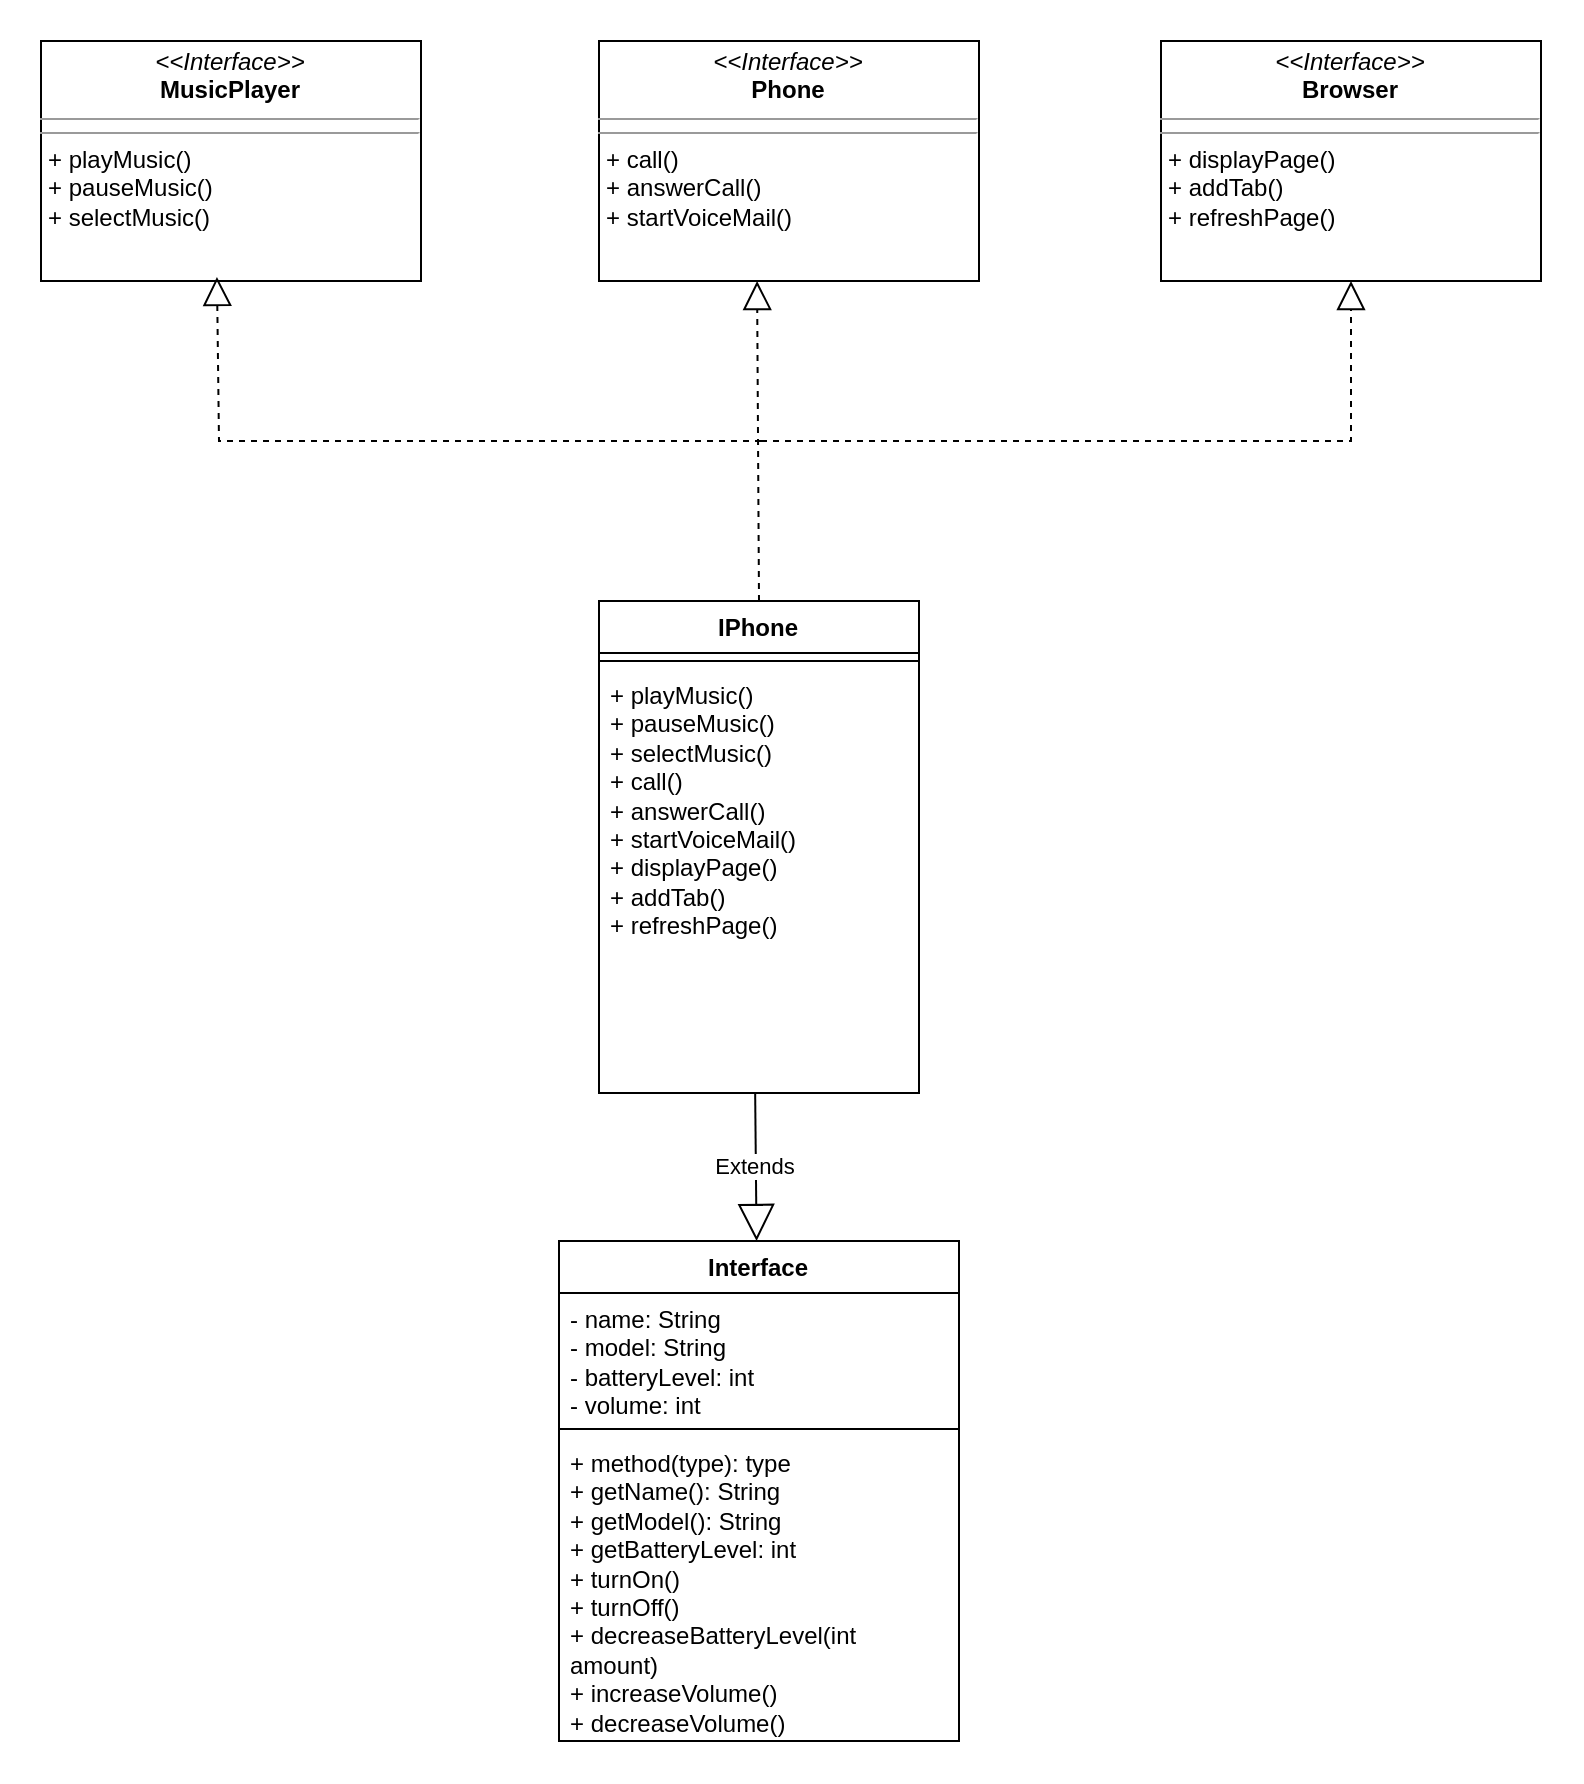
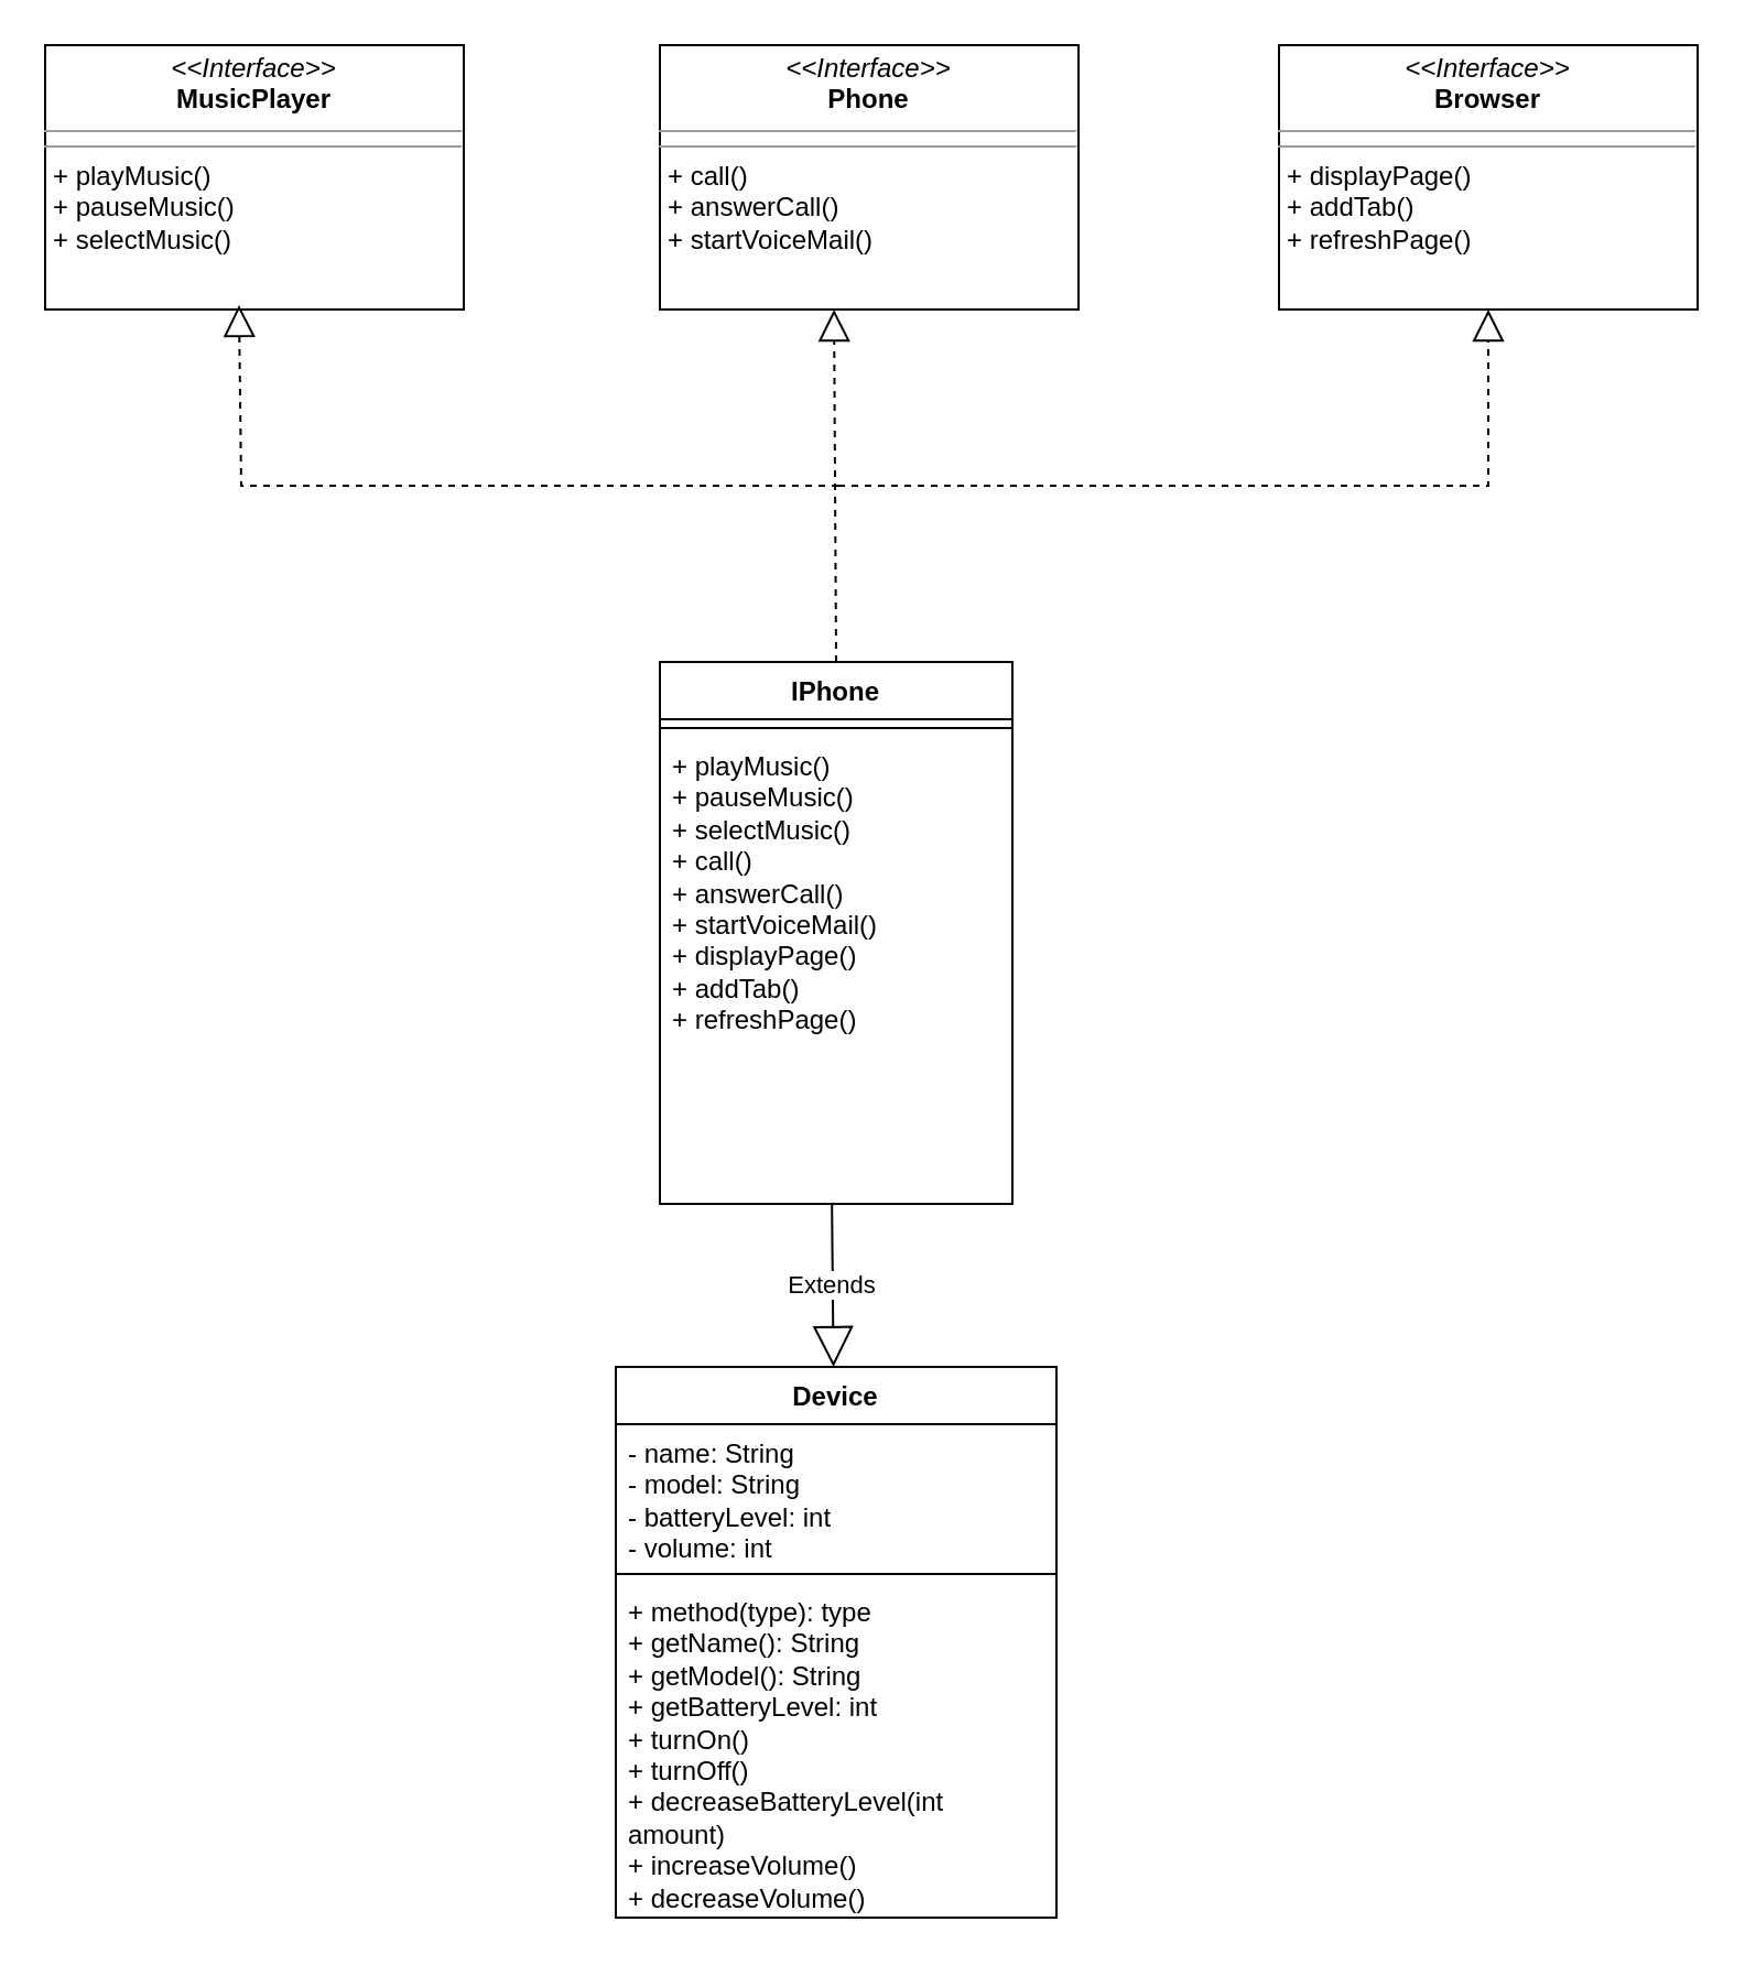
  <mxCell id="0" />
  <mxCell id="1" parent="0" />
  <mxCell id="2" value="&lt;p style=&quot;margin:0px;margin-top:4px;text-align:center;&quot;&gt;&lt;i&gt;&amp;lt;&amp;lt;Interface&amp;gt;&amp;gt;&lt;/i&gt;&lt;br&gt;&lt;b&gt;MusicPlayer&lt;/b&gt;&lt;/p&gt;&lt;hr size=&quot;1&quot;&gt;&lt;hr size=&quot;1&quot;&gt;&lt;p style=&quot;margin:0px;margin-left:4px;&quot;&gt;+ playMusic()&lt;/p&gt;&lt;p style=&quot;margin:0px;margin-left:4px;&quot;&gt;+ pauseMusic()&lt;/p&gt;&lt;p style=&quot;margin:0px;margin-left:4px;&quot;&gt;+ selectMusic()&lt;br&gt;&lt;/p&gt;" style="verticalAlign=top;align=left;overflow=fill;fontSize=12;fontFamily=Helvetica;html=1;whiteSpace=wrap;" vertex="1" parent="1"><mxGeometry x="20" y="20" width="190" height="120" as="geometry" /></mxCell>
  <mxCell id="3" value="&lt;p style=&quot;margin:0px;margin-top:4px;text-align:center;&quot;&gt;&lt;i&gt;&amp;lt;&amp;lt;Interface&amp;gt;&amp;gt;&lt;/i&gt;&lt;br&gt;&lt;b&gt;Phone&lt;/b&gt;&lt;br&gt;&lt;/p&gt;&lt;hr size=&quot;1&quot;&gt;&lt;hr size=&quot;1&quot;&gt;&lt;p style=&quot;margin:0px;margin-left:4px;&quot;&gt;+ call()&lt;/p&gt;&lt;p style=&quot;margin:0px;margin-left:4px;&quot;&gt;+ answerCall()&lt;/p&gt;&lt;p style=&quot;margin:0px;margin-left:4px;&quot;&gt;+ startVoiceMail()&lt;br&gt;&lt;/p&gt;" style="verticalAlign=top;align=left;overflow=fill;fontSize=12;fontFamily=Helvetica;html=1;whiteSpace=wrap;" vertex="1" parent="1"><mxGeometry x="299" y="20" width="190" height="120" as="geometry" /></mxCell>
  <mxCell id="4" value="&lt;p style=&quot;margin:0px;margin-top:4px;text-align:center;&quot;&gt;&lt;i&gt;&amp;lt;&amp;lt;Interface&amp;gt;&amp;gt;&lt;/i&gt;&lt;br&gt;&lt;b&gt;Browser&lt;/b&gt;&lt;br&gt;&lt;/p&gt;&lt;hr size=&quot;1&quot;&gt;&lt;hr size=&quot;1&quot;&gt;&lt;p style=&quot;margin:0px;margin-left:4px;&quot;&gt;+ displayPage()&lt;/p&gt;&lt;p style=&quot;margin:0px;margin-left:4px;&quot;&gt;+ addTab()&lt;/p&gt;&lt;p style=&quot;margin:0px;margin-left:4px;&quot;&gt;+ refreshPage()&lt;br&gt;&lt;/p&gt;" style="verticalAlign=top;align=left;overflow=fill;fontSize=12;fontFamily=Helvetica;html=1;whiteSpace=wrap;" vertex="1" parent="1"><mxGeometry x="580" y="20" width="190" height="120" as="geometry" /></mxCell>
  <mxCell id="5" value="" style="endArrow=block;dashed=1;endFill=0;endSize=12;html=1;rounded=0;exitX=0.5;exitY=0;exitDx=0;exitDy=0;entryX=0.416;entryY=1;entryDx=0;entryDy=0;entryPerimeter=0;" edge="1" parent="1" target="3"><mxGeometry width="160" relative="1" as="geometry"><mxPoint x="379" y="300" as="sourcePoint" /><mxPoint x="470" y="220" as="targetPoint" /></mxGeometry></mxCell>
  <mxCell id="6" value="" style="endArrow=block;dashed=1;endFill=0;endSize=12;html=1;rounded=0;entryX=0.5;entryY=1;entryDx=0;entryDy=0;" edge="1" parent="1" target="4"><mxGeometry width="160" relative="1" as="geometry"><mxPoint x="380" y="220" as="sourcePoint" /><mxPoint x="470" y="220" as="targetPoint" /><Array as="points"><mxPoint x="675" y="220" /></Array></mxGeometry></mxCell>
  <mxCell id="7" value="" style="endArrow=block;dashed=1;endFill=0;endSize=12;html=1;rounded=0;entryX=0.463;entryY=0.983;entryDx=0;entryDy=0;entryPerimeter=0;" edge="1" parent="1" target="2"><mxGeometry width="160" relative="1" as="geometry"><mxPoint x="380" y="220" as="sourcePoint" /><mxPoint x="108.92" y="160" as="targetPoint" /><Array as="points"><mxPoint x="109" y="220" /></Array></mxGeometry></mxCell>
  <mxCell id="8" value="IPhone" style="swimlane;fontStyle=1;align=center;verticalAlign=top;childLayout=stackLayout;horizontal=1;startSize=26;horizontalStack=0;resizeParent=1;resizeParentMax=0;resizeLast=0;collapsible=1;marginBottom=0;whiteSpace=wrap;html=1;" vertex="1" parent="1"><mxGeometry x="299" y="300" width="160" height="246" as="geometry" /></mxCell>
  <mxCell id="9" value="" style="line;strokeWidth=1;fillColor=none;align=left;verticalAlign=middle;spacingTop=-1;spacingLeft=3;spacingRight=3;rotatable=0;labelPosition=right;points=[];portConstraint=eastwest;strokeColor=inherit;" vertex="1" parent="8"><mxGeometry y="26" width="160" height="8" as="geometry" /></mxCell>
  <mxCell id="10" value="+ playMusic()&lt;div&gt;+ pauseMusic()&lt;br&gt;+ selectMusic()&lt;/div&gt;&lt;div&gt;+ call()&lt;/div&gt;&lt;div&gt;+ answerCall()&lt;/div&gt;&lt;div&gt;+ startVoiceMail()&lt;/div&gt;&lt;div&gt;+ displayPage()&lt;/div&gt;&lt;div&gt;+ addTab()&lt;/div&gt;&lt;div&gt;+ refreshPage()&lt;br&gt;&lt;/div&gt;" style="text;strokeColor=none;fillColor=none;align=left;verticalAlign=top;spacingLeft=4;spacingRight=4;overflow=hidden;rotatable=0;points=[[0,0.5],[1,0.5]];portConstraint=eastwest;whiteSpace=wrap;html=1;" vertex="1" parent="8"><mxGeometry y="34" width="160" height="212" as="geometry" /></mxCell>
- <mxCell id="11" value="Interface" style="swimlane;fontStyle=1;align=center;verticalAlign=top;childLayout=stackLayout;horizontal=1;startSize=26;horizontalStack=0;resizeParent=1;resizeParentMax=0;resizeLast=0;collapsible=1;marginBottom=0;whiteSpace=wrap;html=1;" vertex="1" parent="1"><mxGeometry x="279" y="620" width="200" height="250" as="geometry" /></mxCell>
+ <mxCell id="11" value="Device" style="swimlane;fontStyle=1;align=center;verticalAlign=top;childLayout=stackLayout;horizontal=1;startSize=26;horizontalStack=0;resizeParent=1;resizeParentMax=0;resizeLast=0;collapsible=1;marginBottom=0;whiteSpace=wrap;html=1;" vertex="1" parent="1"><mxGeometry x="279" y="620" width="200" height="250" as="geometry" /></mxCell>
  <mxCell id="12" value="&lt;div&gt;- name: String&lt;/div&gt;&lt;div&gt;- model: String&lt;/div&gt;&lt;div&gt;- batteryLevel: int&lt;/div&gt;&lt;div&gt;- volume: int&lt;br&gt;&lt;/div&gt;" style="text;strokeColor=none;fillColor=none;align=left;verticalAlign=top;spacingLeft=4;spacingRight=4;overflow=hidden;rotatable=0;points=[[0,0.5],[1,0.5]];portConstraint=eastwest;whiteSpace=wrap;html=1;" vertex="1" parent="11"><mxGeometry y="26" width="200" height="64" as="geometry" /></mxCell>
  <mxCell id="13" value="" style="line;strokeWidth=1;fillColor=none;align=left;verticalAlign=middle;spacingTop=-1;spacingLeft=3;spacingRight=3;rotatable=0;labelPosition=right;points=[];portConstraint=eastwest;strokeColor=inherit;" vertex="1" parent="11"><mxGeometry y="90" width="200" height="8" as="geometry" /></mxCell>
  <mxCell id="14" value="&lt;div&gt;+ method(type): type&lt;/div&gt;&lt;div&gt;+ getName(): String&lt;/div&gt;&lt;div&gt;+ getModel(): String&lt;/div&gt;&lt;div&gt;+ getBatteryLevel: int&lt;/div&gt;&lt;div&gt;+ turnOn()&lt;/div&gt;&lt;div&gt;+ turnOff()&lt;/div&gt;&lt;div&gt;+ decreaseBatteryLevel(int amount)&lt;/div&gt;&lt;div&gt;+ increaseVolume()&lt;/div&gt;&lt;div&gt;+ decreaseVolume()&lt;br&gt;&lt;/div&gt;" style="text;strokeColor=none;fillColor=none;align=left;verticalAlign=top;spacingLeft=4;spacingRight=4;overflow=hidden;rotatable=0;points=[[0,0.5],[1,0.5]];portConstraint=eastwest;whiteSpace=wrap;html=1;" vertex="1" parent="11"><mxGeometry y="98" width="200" height="152" as="geometry" /></mxCell>
  <mxCell id="15" value="Extends" style="endArrow=block;endSize=16;endFill=0;html=1;rounded=0;exitX=0.488;exitY=1;exitDx=0;exitDy=0;exitPerimeter=0;" edge="1" parent="1" source="10" target="11"><mxGeometry width="160" relative="1" as="geometry"><mxPoint x="234" y="570" as="sourcePoint" /><mxPoint x="394" y="570" as="targetPoint" /></mxGeometry></mxCell>
